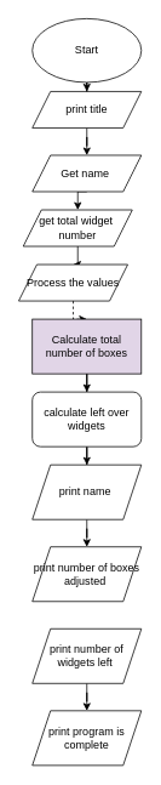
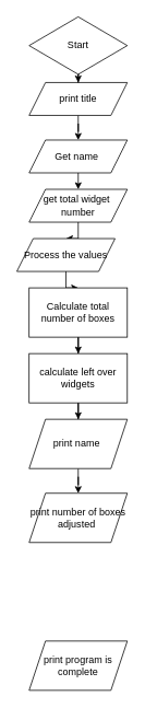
  <mxCell id="0" />
  <mxCell id="1" parent="0" />
  <mxCell id="2" value="" style="edgeStyle=orthogonalEdgeStyle;rounded=0;orthogonalLoop=1;jettySize=auto;html=1;" parent="1" source="3" target="5" edge="1"><mxGeometry relative="1" as="geometry" /></mxCell>
- <mxCell id="3" value="Start" style="ellipse;whiteSpace=wrap;html=1;" parent="1" vertex="1"><mxGeometry x="35" y="20" width="120" height="70" as="geometry" /></mxCell>
+ <mxCell id="3" value="Start" style="rhombus;whiteSpace=wrap;html=1;" parent="1" vertex="1"><mxGeometry x="35" y="20" width="120" height="70" as="geometry" /></mxCell>
  <mxCell id="4" value="" style="edgeStyle=orthogonalEdgeStyle;rounded=0;orthogonalLoop=1;jettySize=auto;html=1;" parent="1" source="5" target="7" edge="1"><mxGeometry relative="1" as="geometry" /></mxCell>
  <mxCell id="5" value="print title" style="shape=parallelogram;perimeter=parallelogramPerimeter;whiteSpace=wrap;html=1;fixedSize=1;" parent="1" vertex="1"><mxGeometry x="35" y="100" width="120" height="40" as="geometry" /></mxCell>
  <mxCell id="6" style="edgeStyle=orthogonalEdgeStyle;rounded=0;orthogonalLoop=1;jettySize=auto;html=1;exitX=0.5;exitY=1;exitDx=0;exitDy=0;entryX=0.5;entryY=0;entryDx=0;entryDy=0;" edge="1" parent="1" source="7" target="9"><mxGeometry relative="1" as="geometry" /></mxCell>
  <mxCell id="7" value="Get name&amp;nbsp;" style="shape=parallelogram;perimeter=parallelogramPerimeter;whiteSpace=wrap;html=1;fixedSize=1;" parent="1" vertex="1"><mxGeometry x="35" y="170" width="120" height="40" as="geometry" /></mxCell>
  <mxCell id="8" value="" style="edgeStyle=orthogonalEdgeStyle;rounded=0;orthogonalLoop=1;jettySize=auto;html=1;" edge="1" parent="1" source="9" target="11"><mxGeometry relative="1" as="geometry" /></mxCell>
- <mxCell id="9" value="get total widget&amp;nbsp;&lt;br&gt;number" style="shape=parallelogram;perimeter=parallelogramPerimeter;whiteSpace=wrap;html=1;fixedSize=1;" parent="1" vertex="1"><mxGeometry x="25" y="230" width="120" height="40" as="geometry" /></mxCell>
- <mxCell id="10" value="" style="edgeStyle=orthogonalEdgeStyle;rounded=0;orthogonalLoop=1;jettySize=auto;html=1;dashed=1;" edge="1" parent="1" source="11" target="13"><mxGeometry relative="1" as="geometry" /></mxCell>
+ <mxCell id="9" value="get total widget&amp;nbsp;&lt;br&gt;number" style="shape=parallelogram;perimeter=parallelogramPerimeter;whiteSpace=wrap;html=1;fixedSize=1;" parent="1" vertex="1"><mxGeometry x="35" y="230" width="120" height="40" as="geometry" /></mxCell>
+ <mxCell id="10" value="" style="edgeStyle=orthogonalEdgeStyle;rounded=0;orthogonalLoop=1;jettySize=auto;html=1;" edge="1" parent="1" source="11" target="13"><mxGeometry relative="1" as="geometry" /></mxCell>
  <mxCell id="11" value="Process the values" style="shape=parallelogram;perimeter=parallelogramPerimeter;whiteSpace=wrap;html=1;fixedSize=1;" vertex="1" parent="1"><mxGeometry x="20" y="290" width="120" height="40" as="geometry" /></mxCell>
  <mxCell id="12" value="" style="edgeStyle=orthogonalEdgeStyle;rounded=0;orthogonalLoop=1;jettySize=auto;html=1;" edge="1" parent="1" source="13" target="15"><mxGeometry relative="1" as="geometry" /></mxCell>
- <mxCell id="13" value="Calculate total number of boxes" style="whiteSpace=wrap;html=1;fillColor=#e1d5e7;" vertex="1" parent="1"><mxGeometry x="35" y="350" width="120" height="60" as="geometry" /></mxCell>
+ <mxCell id="13" value="Calculate total number of boxes" style="whiteSpace=wrap;html=1;" vertex="1" parent="1"><mxGeometry x="35" y="350" width="120" height="60" as="geometry" /></mxCell>
  <mxCell id="14" value="" style="edgeStyle=orthogonalEdgeStyle;rounded=0;orthogonalLoop=1;jettySize=auto;html=1;" edge="1" parent="1" source="15" target="17"><mxGeometry relative="1" as="geometry" /></mxCell>
- <mxCell id="15" value="calculate left over widgets" style="whiteSpace=wrap;html=1;rounded=1;" vertex="1" parent="1"><mxGeometry x="35" y="430" width="120" height="60" as="geometry" /></mxCell>
+ <mxCell id="15" value="calculate left over widgets" style="whiteSpace=wrap;html=1;" vertex="1" parent="1"><mxGeometry x="35" y="430" width="120" height="60" as="geometry" /></mxCell>
  <mxCell id="16" value="" style="edgeStyle=orthogonalEdgeStyle;rounded=0;orthogonalLoop=1;jettySize=auto;html=1;" edge="1" parent="1" source="17" target="18"><mxGeometry relative="1" as="geometry" /></mxCell>
  <mxCell id="17" value="print name&amp;nbsp;" style="shape=parallelogram;perimeter=parallelogramPerimeter;whiteSpace=wrap;html=1;fixedSize=1;" vertex="1" parent="1"><mxGeometry x="35" y="510" width="120" height="60" as="geometry" /></mxCell>
  <mxCell id="18" value="print number of boxes adjusted&amp;nbsp;" style="shape=parallelogram;perimeter=parallelogramPerimeter;whiteSpace=wrap;html=1;fixedSize=1;" vertex="1" parent="1"><mxGeometry x="35" y="600" width="120" height="60" as="geometry" /></mxCell>
- <mxCell id="19" value="" style="edgeStyle=orthogonalEdgeStyle;rounded=0;orthogonalLoop=1;jettySize=auto;html=1;" edge="1" parent="1" source="20" target="21"><mxGeometry relative="1" as="geometry" /></mxCell>
- <mxCell id="20" value="print number of widgets left&amp;nbsp;" style="shape=parallelogram;perimeter=parallelogramPerimeter;whiteSpace=wrap;html=1;fixedSize=1;" vertex="1" parent="1"><mxGeometry x="35" y="690" width="120" height="60" as="geometry" /></mxCell>
  <mxCell id="21" value="print program is complete" style="shape=parallelogram;perimeter=parallelogramPerimeter;whiteSpace=wrap;html=1;fixedSize=1;" vertex="1" parent="1"><mxGeometry x="35" y="780" width="120" height="60" as="geometry" /></mxCell>
